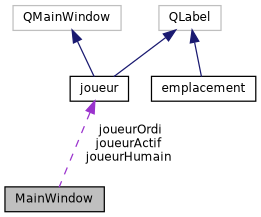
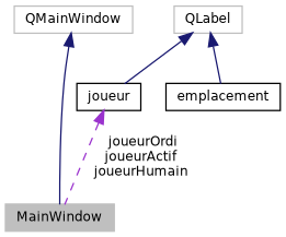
  digraph {
    node [color=black fillcolor=white fontname=Helvetica fontsize=10 shape=record style=filled]
    edge [color=midnightblue dir=back fontname=Helvetica fontsize=10 labelfontname=Helvetica labelfontsize=10 style=solid]
-   n1 [fillcolor=grey75 fontcolor=black height=0.2 label=MainWindow width=0.4]
+   n1 [color=grey75 fillcolor=grey75 fontcolor=black height=0.2 label=MainWindow width=0.4]
    n2 [color=grey75 height=0.2 label=QMainWindow width=0.4]
    n3 [height=0.2 label=emplacement width=0.4]
    n4 [color=grey75 height=0.2 label=QLabel width=0.4]
    n5 [height=0.2 label=joueur width=0.4]
-   n2 -> n5
+   n2 -> n1
    n4 -> n3
    n4 -> n5
    n5 -> n1 [color=darkorchid3 label=" joueurOrdi\njoueurActif\njoueurHumain" style=dashed]
  }
